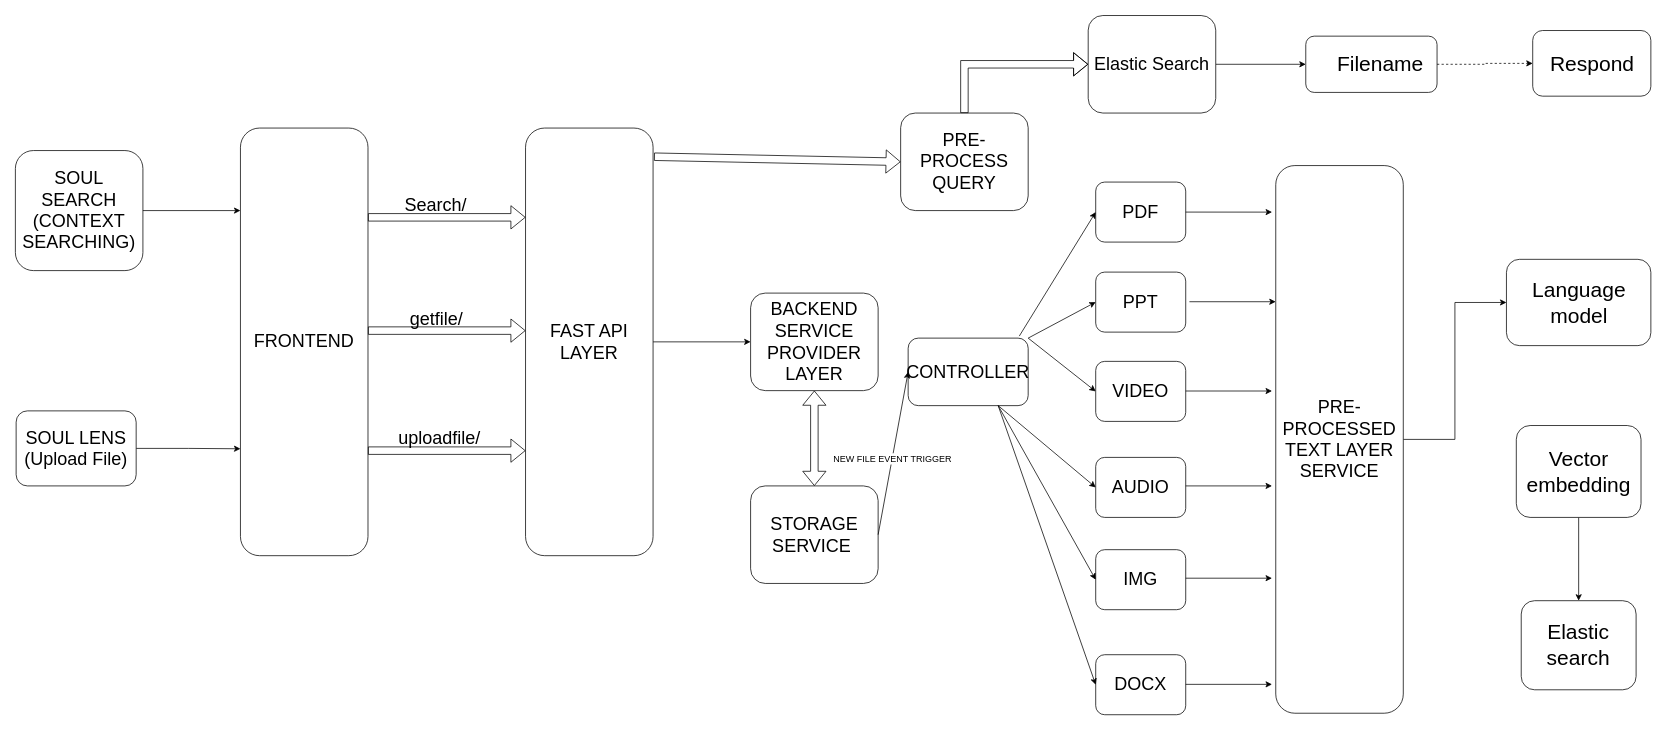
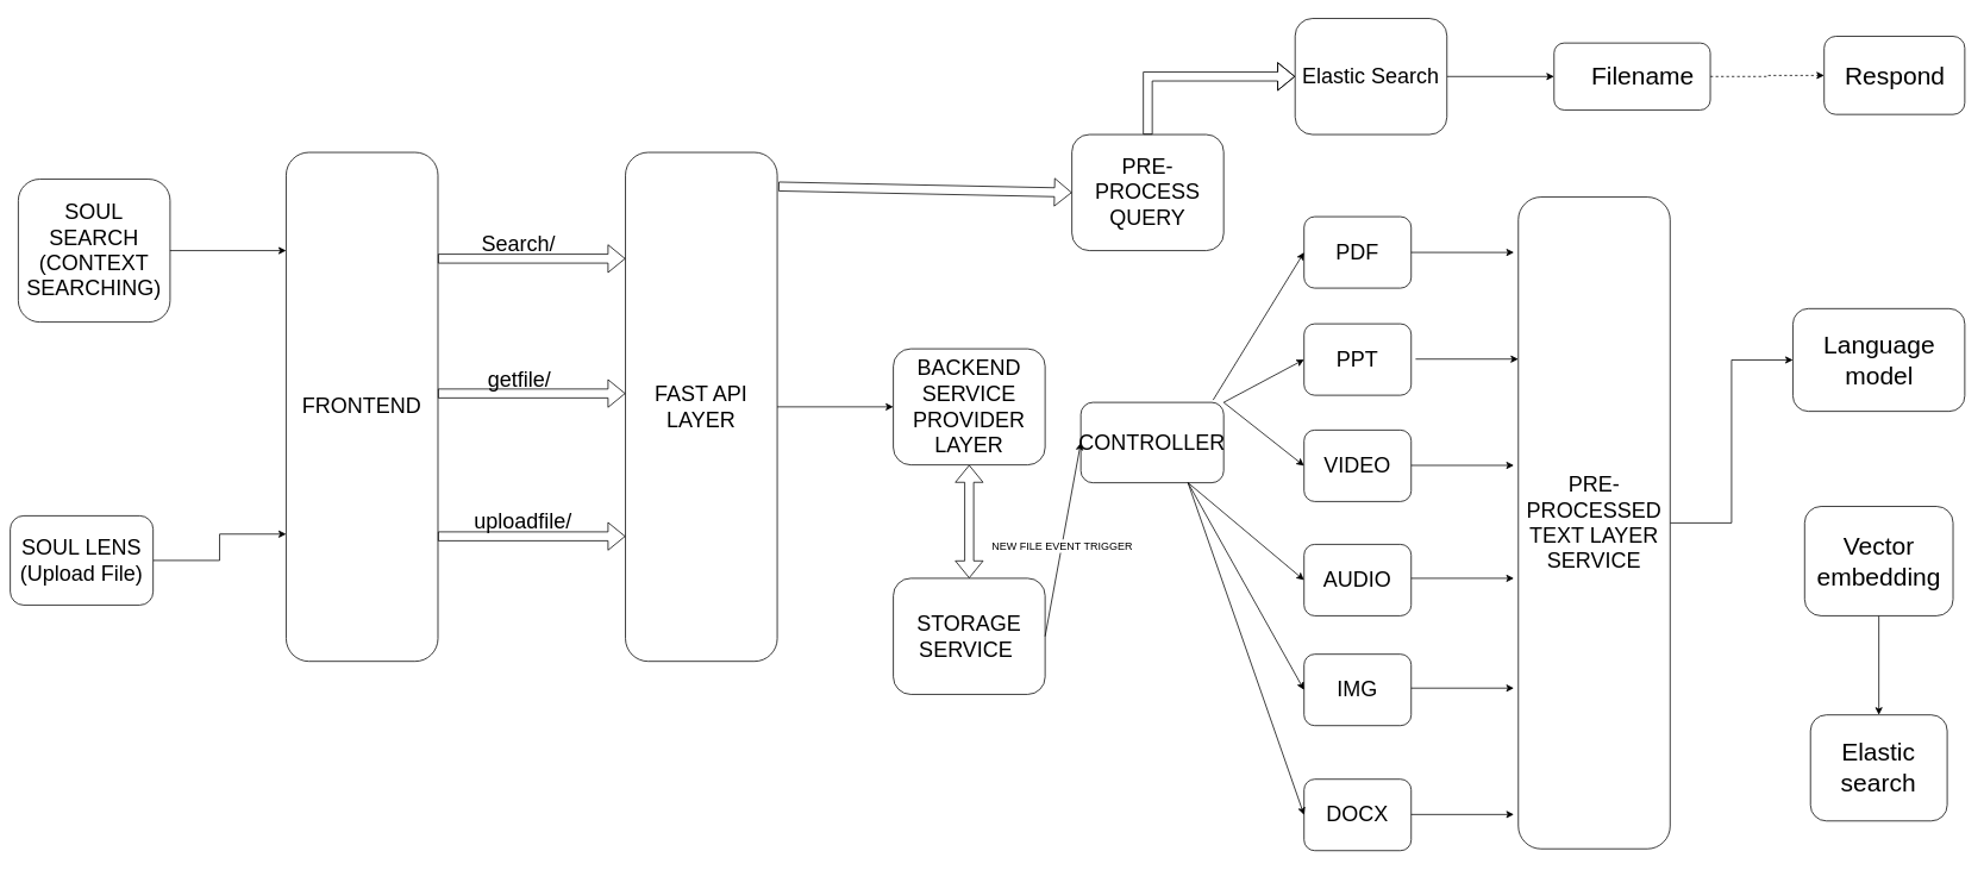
  <mxCell id="0" />
  <mxCell id="1" parent="0" />
  <mxCell id="2" value="&lt;font style=&quot;font-size: 24px;&quot;&gt;FRONTEND&lt;/font&gt;" style="rounded=1;whiteSpace=wrap;html=1;fontSize=12;glass=0;strokeWidth=1;shadow=0;" parent="1" vertex="1"><mxGeometry x="320" y="170" width="170" height="570" as="geometry" /></mxCell>
  <mxCell id="3" value="&lt;font style=&quot;font-size: 24px;&quot;&gt;SOUL SEARCH&lt;br&gt;(CONTEXT SEARCHING)&lt;/font&gt;" style="rounded=1;whiteSpace=wrap;html=1;fontSize=12;glass=0;strokeWidth=1;shadow=0;" vertex="1" parent="1"><mxGeometry x="20" y="200" width="170" height="160" as="geometry" /></mxCell>
  <mxCell id="4" style="edgeStyle=orthogonalEdgeStyle;rounded=0;orthogonalLoop=1;jettySize=auto;html=1;entryX=0;entryY=0.75;entryDx=0;entryDy=0;" edge="1" parent="1" source="5" target="2"><mxGeometry relative="1" as="geometry" /></mxCell>
- <mxCell id="5" value="&lt;font style=&quot;font-size: 24px;&quot;&gt;SOUL LENS&lt;br&gt;(Upload File)&lt;/font&gt;" style="rounded=1;whiteSpace=wrap;html=1;fontSize=12;glass=0;strokeWidth=1;shadow=0;" vertex="1" parent="1"><mxGeometry x="21" y="547" width="160" height="100" as="geometry" /></mxCell>
+ <mxCell id="5" value="&lt;font style=&quot;font-size: 24px;&quot;&gt;SOUL LENS&lt;br&gt;(Upload File)&lt;/font&gt;" style="rounded=1;whiteSpace=wrap;html=1;fontSize=12;glass=0;strokeWidth=1;shadow=0;" vertex="1" parent="1"><mxGeometry x="11" y="577" width="160" height="100" as="geometry" /></mxCell>
  <mxCell id="6" style="edgeStyle=orthogonalEdgeStyle;rounded=0;orthogonalLoop=1;jettySize=auto;html=1;entryX=0;entryY=0.193;entryDx=0;entryDy=0;entryPerimeter=0;" edge="1" parent="1" source="3" target="2"><mxGeometry relative="1" as="geometry" /></mxCell>
  <mxCell id="7" style="edgeStyle=orthogonalEdgeStyle;rounded=0;orthogonalLoop=1;jettySize=auto;html=1;" edge="1" parent="1" source="8" target="15"><mxGeometry relative="1" as="geometry" /></mxCell>
  <mxCell id="8" value="&lt;font style=&quot;font-size: 24px;&quot;&gt;FAST API LAYER&lt;/font&gt;" style="rounded=1;whiteSpace=wrap;html=1;fontSize=12;glass=0;strokeWidth=1;shadow=0;" vertex="1" parent="1"><mxGeometry x="700" y="170" width="170" height="570" as="geometry" /></mxCell>
  <mxCell id="9" value="" style="shape=flexArrow;endArrow=classic;html=1;rounded=0;exitX=1;exitY=0.25;exitDx=0;exitDy=0;entryX=0;entryY=0.25;entryDx=0;entryDy=0;" edge="1" parent="1"><mxGeometry width="50" height="50" relative="1" as="geometry"><mxPoint x="490" y="289" as="sourcePoint" /><mxPoint x="700" y="289" as="targetPoint" /></mxGeometry></mxCell>
  <mxCell id="10" value="" style="shape=flexArrow;endArrow=classic;html=1;rounded=0;exitX=1;exitY=0.25;exitDx=0;exitDy=0;entryX=0;entryY=0.25;entryDx=0;entryDy=0;" edge="1" parent="1"><mxGeometry width="50" height="50" relative="1" as="geometry"><mxPoint x="490" y="440" as="sourcePoint" /><mxPoint x="700" y="440" as="targetPoint" /></mxGeometry></mxCell>
  <mxCell id="11" value="" style="shape=flexArrow;endArrow=classic;html=1;rounded=0;exitX=1;exitY=0.25;exitDx=0;exitDy=0;entryX=0;entryY=0.25;entryDx=0;entryDy=0;" edge="1" parent="1"><mxGeometry width="50" height="50" relative="1" as="geometry"><mxPoint x="490" y="600" as="sourcePoint" /><mxPoint x="700" y="600" as="targetPoint" /></mxGeometry></mxCell>
  <mxCell id="12" value="&lt;font style=&quot;font-size: 24px;&quot;&gt;Search/&lt;/font&gt;" style="text;html=1;align=center;verticalAlign=middle;resizable=0;points=[];autosize=1;strokeColor=none;fillColor=none;" vertex="1" parent="1"><mxGeometry x="525" y="253" width="110" height="40" as="geometry" /></mxCell>
  <mxCell id="13" value="&lt;font style=&quot;font-size: 24px;&quot;&gt;getfile/&lt;/font&gt;" style="text;html=1;align=center;verticalAlign=middle;resizable=0;points=[];autosize=1;strokeColor=none;fillColor=none;" vertex="1" parent="1"><mxGeometry x="536" y="405" width="90" height="40" as="geometry" /></mxCell>
  <mxCell id="14" value="&lt;font style=&quot;font-size: 24px;&quot;&gt;uploadfile/&lt;/font&gt;" style="text;html=1;align=center;verticalAlign=middle;resizable=0;points=[];autosize=1;strokeColor=none;fillColor=none;" vertex="1" parent="1"><mxGeometry x="520" y="564" width="130" height="40" as="geometry" /></mxCell>
  <mxCell id="15" value="&lt;font style=&quot;font-size: 24px;&quot;&gt;BACKEND SERVICE PROVIDER LAYER&lt;/font&gt;" style="rounded=1;whiteSpace=wrap;html=1;fontSize=12;glass=0;strokeWidth=1;shadow=0;" vertex="1" parent="1"><mxGeometry x="1000" y="390" width="170" height="130" as="geometry" /></mxCell>
  <mxCell id="16" value="&lt;font style=&quot;font-size: 24px;&quot;&gt;STORAGE SERVICE&amp;nbsp;&lt;/font&gt;" style="rounded=1;whiteSpace=wrap;html=1;fontSize=12;glass=0;strokeWidth=1;shadow=0;" vertex="1" parent="1"><mxGeometry x="1000" y="647" width="170" height="130" as="geometry" /></mxCell>
  <mxCell id="17" value="&lt;font style=&quot;font-size: 24px;&quot;&gt;PRE-PROCESS QUERY&lt;/font&gt;" style="rounded=1;whiteSpace=wrap;html=1;fontSize=12;glass=0;strokeWidth=1;shadow=0;" vertex="1" parent="1"><mxGeometry x="1200" y="150" width="170" height="130" as="geometry" /></mxCell>
  <mxCell id="18" value="&lt;font style=&quot;font-size: 24px;&quot;&gt;CONTROLLER&lt;/font&gt;" style="rounded=1;whiteSpace=wrap;html=1;fontSize=12;glass=0;strokeWidth=1;shadow=0;" vertex="1" parent="1"><mxGeometry x="1210" y="450" width="160" height="90" as="geometry" /></mxCell>
  <mxCell id="19" value="" style="edgeStyle=orthogonalEdgeStyle;rounded=0;orthogonalLoop=1;jettySize=auto;html=1;" edge="1" parent="1" source="20" target="50"><mxGeometry relative="1" as="geometry" /></mxCell>
  <mxCell id="20" value="&lt;font style=&quot;font-size: 24px;&quot;&gt;PRE-PROCESSED TEXT LAYER SERVICE&lt;/font&gt;" style="rounded=1;whiteSpace=wrap;html=1;fontSize=12;glass=0;strokeWidth=1;shadow=0;" vertex="1" parent="1"><mxGeometry x="1700" y="220" width="170" height="730" as="geometry" /></mxCell>
  <mxCell id="21" value="" style="shape=flexArrow;endArrow=classic;startArrow=classic;html=1;rounded=0;exitX=0.5;exitY=0;exitDx=0;exitDy=0;entryX=0.5;entryY=1;entryDx=0;entryDy=0;" edge="1" parent="1" source="16" target="15"><mxGeometry width="100" height="100" relative="1" as="geometry"><mxPoint x="1150" y="500" as="sourcePoint" /><mxPoint x="1250" y="400" as="targetPoint" /></mxGeometry></mxCell>
  <mxCell id="22" value="" style="endArrow=classic;html=1;rounded=0;exitX=1;exitY=0.5;exitDx=0;exitDy=0;entryX=0;entryY=0.5;entryDx=0;entryDy=0;" edge="1" parent="1" source="16" target="18"><mxGeometry width="50" height="50" relative="1" as="geometry"><mxPoint x="1180" y="480" as="sourcePoint" /><mxPoint x="1230" y="430" as="targetPoint" /></mxGeometry></mxCell>
  <mxCell id="23" value="&lt;font style=&quot;font-size: 12px;&quot;&gt;NEW FILE EVENT TRIGGER&lt;/font&gt;" style="edgeLabel;html=1;align=center;verticalAlign=middle;resizable=0;points=[];" vertex="1" connectable="0" parent="22"><mxGeometry x="0.027" y="4" relative="1" as="geometry"><mxPoint x="2" y="10" as="offset" /></mxGeometry></mxCell>
  <mxCell id="24" style="edgeStyle=orthogonalEdgeStyle;rounded=0;orthogonalLoop=1;jettySize=auto;html=1;exitX=0.5;exitY=1;exitDx=0;exitDy=0;" edge="1" parent="1" source="18" target="18"><mxGeometry relative="1" as="geometry" /></mxCell>
  <mxCell id="25" value="&lt;font style=&quot;font-size: 24px;&quot;&gt;PDF&lt;/font&gt;" style="rounded=1;whiteSpace=wrap;html=1;fontSize=12;glass=0;strokeWidth=1;shadow=0;" vertex="1" parent="1"><mxGeometry x="1460" y="242" width="120" height="80" as="geometry" /></mxCell>
  <mxCell id="26" value="&lt;font style=&quot;font-size: 24px;&quot;&gt;PPT&lt;/font&gt;" style="rounded=1;whiteSpace=wrap;html=1;fontSize=12;glass=0;strokeWidth=1;shadow=0;" vertex="1" parent="1"><mxGeometry x="1460" y="362" width="120" height="80" as="geometry" /></mxCell>
  <mxCell id="27" value="&lt;font style=&quot;font-size: 24px;&quot;&gt;VIDEO&lt;/font&gt;" style="rounded=1;whiteSpace=wrap;html=1;fontSize=12;glass=0;strokeWidth=1;shadow=0;" vertex="1" parent="1"><mxGeometry x="1460" y="481" width="120" height="80" as="geometry" /></mxCell>
  <mxCell id="28" value="&lt;font style=&quot;font-size: 24px;&quot;&gt;AUDIO&lt;/font&gt;" style="rounded=1;whiteSpace=wrap;html=1;fontSize=12;glass=0;strokeWidth=1;shadow=0;" vertex="1" parent="1"><mxGeometry x="1460" y="609" width="120" height="80" as="geometry" /></mxCell>
  <mxCell id="29" value="&lt;font style=&quot;font-size: 24px;&quot;&gt;IMG&lt;/font&gt;" style="rounded=1;whiteSpace=wrap;html=1;fontSize=12;glass=0;strokeWidth=1;shadow=0;" vertex="1" parent="1"><mxGeometry x="1460" y="732" width="120" height="80" as="geometry" /></mxCell>
  <mxCell id="30" value="&lt;font style=&quot;font-size: 24px;&quot;&gt;DOCX&lt;/font&gt;" style="rounded=1;whiteSpace=wrap;html=1;fontSize=12;glass=0;strokeWidth=1;shadow=0;" vertex="1" parent="1"><mxGeometry x="1460" y="872" width="120" height="80" as="geometry" /></mxCell>
  <mxCell id="31" value="" style="endArrow=classic;html=1;rounded=0;entryX=-0.029;entryY=0.085;entryDx=0;entryDy=0;entryPerimeter=0;exitX=1;exitY=0.5;exitDx=0;exitDy=0;" edge="1" parent="1" source="25" target="20"><mxGeometry width="50" height="50" relative="1" as="geometry"><mxPoint x="1180" y="670" as="sourcePoint" /><mxPoint x="1230" y="620" as="targetPoint" /></mxGeometry></mxCell>
  <mxCell id="32" value="" style="endArrow=classic;html=1;rounded=0;entryX=-0.029;entryY=0.085;entryDx=0;entryDy=0;entryPerimeter=0;exitX=1;exitY=0.5;exitDx=0;exitDy=0;" edge="1" parent="1"><mxGeometry width="50" height="50" relative="1" as="geometry"><mxPoint x="1584.93" y="401.5" as="sourcePoint" /><mxPoint x="1699.93" y="401.5" as="targetPoint" /></mxGeometry></mxCell>
  <mxCell id="33" value="" style="endArrow=classic;html=1;rounded=0;entryX=-0.029;entryY=0.085;entryDx=0;entryDy=0;entryPerimeter=0;exitX=1;exitY=0.5;exitDx=0;exitDy=0;" edge="1" parent="1"><mxGeometry width="50" height="50" relative="1" as="geometry"><mxPoint x="1580" y="520.5" as="sourcePoint" /><mxPoint x="1695" y="520.5" as="targetPoint" /></mxGeometry></mxCell>
  <mxCell id="34" value="" style="endArrow=classic;html=1;rounded=0;entryX=-0.029;entryY=0.085;entryDx=0;entryDy=0;entryPerimeter=0;exitX=1;exitY=0.5;exitDx=0;exitDy=0;" edge="1" parent="1"><mxGeometry width="50" height="50" relative="1" as="geometry"><mxPoint x="1580" y="647" as="sourcePoint" /><mxPoint x="1695" y="647" as="targetPoint" /></mxGeometry></mxCell>
  <mxCell id="35" value="" style="endArrow=classic;html=1;rounded=0;entryX=-0.029;entryY=0.085;entryDx=0;entryDy=0;entryPerimeter=0;exitX=1;exitY=0.5;exitDx=0;exitDy=0;" edge="1" parent="1"><mxGeometry width="50" height="50" relative="1" as="geometry"><mxPoint x="1580" y="770" as="sourcePoint" /><mxPoint x="1695" y="770" as="targetPoint" /></mxGeometry></mxCell>
  <mxCell id="36" value="" style="endArrow=classic;html=1;rounded=0;entryX=-0.029;entryY=0.085;entryDx=0;entryDy=0;entryPerimeter=0;exitX=1;exitY=0.5;exitDx=0;exitDy=0;" edge="1" parent="1"><mxGeometry width="50" height="50" relative="1" as="geometry"><mxPoint x="1580" y="911.5" as="sourcePoint" /><mxPoint x="1695" y="911.5" as="targetPoint" /></mxGeometry></mxCell>
  <mxCell id="37" value="" style="endArrow=classic;html=1;rounded=0;entryX=0;entryY=0.5;entryDx=0;entryDy=0;exitX=0.926;exitY=-0.03;exitDx=0;exitDy=0;exitPerimeter=0;" edge="1" parent="1" source="18" target="25"><mxGeometry width="50" height="50" relative="1" as="geometry"><mxPoint x="1330" y="424.29" as="sourcePoint" /><mxPoint x="1445" y="424.29" as="targetPoint" /></mxGeometry></mxCell>
  <mxCell id="38" value="" style="endArrow=classic;html=1;rounded=0;entryX=0;entryY=0.5;entryDx=0;entryDy=0;" edge="1" parent="1" target="26"><mxGeometry width="50" height="50" relative="1" as="geometry"><mxPoint x="1370" y="450" as="sourcePoint" /><mxPoint x="1460" y="400" as="targetPoint" /></mxGeometry></mxCell>
  <mxCell id="39" value="" style="endArrow=classic;html=1;rounded=0;entryX=0;entryY=0.5;entryDx=0;entryDy=0;exitX=1;exitY=0;exitDx=0;exitDy=0;" edge="1" parent="1" source="18" target="27"><mxGeometry width="50" height="50" relative="1" as="geometry"><mxPoint x="1340" y="508" as="sourcePoint" /><mxPoint x="1460" y="450" as="targetPoint" /></mxGeometry></mxCell>
  <mxCell id="40" value="" style="endArrow=classic;html=1;rounded=0;entryX=0;entryY=0.5;entryDx=0;entryDy=0;exitX=0.75;exitY=1;exitDx=0;exitDy=0;" edge="1" parent="1" source="18" target="28"><mxGeometry width="50" height="50" relative="1" as="geometry"><mxPoint x="1360" y="547" as="sourcePoint" /><mxPoint x="1450" y="588" as="targetPoint" /></mxGeometry></mxCell>
  <mxCell id="41" value="" style="endArrow=classic;html=1;rounded=0;exitX=0.75;exitY=1;exitDx=0;exitDy=0;entryX=0;entryY=0.5;entryDx=0;entryDy=0;" edge="1" parent="1" source="18" target="29"><mxGeometry width="50" height="50" relative="1" as="geometry"><mxPoint x="1340" y="620" as="sourcePoint" /><mxPoint x="1430" y="661" as="targetPoint" /></mxGeometry></mxCell>
  <mxCell id="42" value="" style="endArrow=classic;html=1;rounded=0;entryX=0;entryY=0.5;entryDx=0;entryDy=0;exitX=0.75;exitY=1;exitDx=0;exitDy=0;" edge="1" parent="1" source="18" target="30"><mxGeometry width="50" height="50" relative="1" as="geometry"><mxPoint x="1300" y="688" as="sourcePoint" /><mxPoint x="1390" y="729" as="targetPoint" /></mxGeometry></mxCell>
  <mxCell id="43" value="" style="edgeStyle=orthogonalEdgeStyle;rounded=0;orthogonalLoop=1;jettySize=auto;html=1;" edge="1" parent="1" source="44" target="48"><mxGeometry relative="1" as="geometry" /></mxCell>
  <mxCell id="44" value="&lt;font style=&quot;font-size: 24px;&quot;&gt;Elastic Search&lt;/font&gt;" style="rounded=1;whiteSpace=wrap;html=1;fontSize=12;glass=0;strokeWidth=1;shadow=0;" vertex="1" parent="1"><mxGeometry x="1450" y="20" width="170" height="130" as="geometry" /></mxCell>
  <mxCell id="45" value="" style="shape=flexArrow;endArrow=classic;html=1;rounded=0;entryX=0;entryY=0.5;entryDx=0;entryDy=0;exitX=1.008;exitY=0.067;exitDx=0;exitDy=0;exitPerimeter=0;" edge="1" parent="1" source="8" target="17"><mxGeometry width="50" height="50" relative="1" as="geometry"><mxPoint x="1150" y="620" as="sourcePoint" /><mxPoint x="1200" y="570" as="targetPoint" /></mxGeometry></mxCell>
  <mxCell id="46" value="" style="shape=flexArrow;endArrow=classic;html=1;rounded=0;entryX=0;entryY=0.5;entryDx=0;entryDy=0;exitX=0.5;exitY=0;exitDx=0;exitDy=0;" edge="1" parent="1" source="17" target="44"><mxGeometry width="50" height="50" relative="1" as="geometry"><mxPoint x="1150" y="620" as="sourcePoint" /><mxPoint x="1200" y="570" as="targetPoint" /><Array as="points"><mxPoint x="1285" y="85" /></Array></mxGeometry></mxCell>
  <mxCell id="47" value="" style="edgeStyle=orthogonalEdgeStyle;rounded=0;orthogonalLoop=1;jettySize=auto;html=1;dashed=1;" edge="1" parent="1" source="48" target="49"><mxGeometry relative="1" as="geometry" /></mxCell>
  <mxCell id="48" value="&lt;blockquote style=&quot;margin: 0 0 0 40px; border: none; padding: 0px;&quot;&gt;&lt;font style=&quot;font-size: 28px;&quot;&gt;Filename&lt;/font&gt;&lt;/blockquote&gt;" style="whiteSpace=wrap;html=1;rounded=1;glass=0;strokeWidth=1;shadow=0;align=left;" vertex="1" parent="1"><mxGeometry x="1740" y="47.5" width="175" height="75" as="geometry" /></mxCell>
  <mxCell id="49" value="Respond" style="whiteSpace=wrap;html=1;align=center;rounded=1;glass=0;strokeWidth=1;shadow=0;fontSize=28;" vertex="1" parent="1"><mxGeometry x="2042.5" width="157.5" height="87.5" as="geometry" y="40" /></mxCell>
  <mxCell id="50" value="Language model" style="whiteSpace=wrap;html=1;rounded=1;glass=0;strokeWidth=1;shadow=0;fontSize=28;" vertex="1" parent="1"><mxGeometry x="2007.5" y="345" width="192.5" height="115" as="geometry" /></mxCell>
  <mxCell id="51" value="" style="edgeStyle=orthogonalEdgeStyle;rounded=0;orthogonalLoop=1;jettySize=auto;html=1;" edge="1" parent="1" source="52" target="53"><mxGeometry relative="1" as="geometry" /></mxCell>
  <mxCell id="52" value="Vector embedding" style="whiteSpace=wrap;html=1;fontSize=28;rounded=1;glass=0;strokeWidth=1;shadow=0;" vertex="1" parent="1"><mxGeometry x="2020.63" y="566.5" width="166.25" height="122.5" as="geometry" /></mxCell>
  <mxCell id="53" value="Elastic search" style="rounded=1;whiteSpace=wrap;html=1;fontSize=28;glass=0;strokeWidth=1;shadow=0;" vertex="1" parent="1"><mxGeometry x="2027.19" y="800" width="153.13" height="118.75" as="geometry" /></mxCell>
